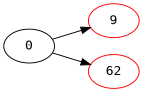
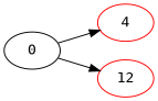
  digraph {
    fontname="DejaVu Sans Mono"
    rankdir=LR
    node [color=red fontname="DejaVu Sans Mono"]
    edge [fontname="DejaVu Sans Mono"]
    n1 [color=black label=0]
-   n2 [label=9]
-   n3 [label=62]
+   n2 [label=4]
+   n3 [label=12]
    n1 -> n2
    n1 -> n3
  }
